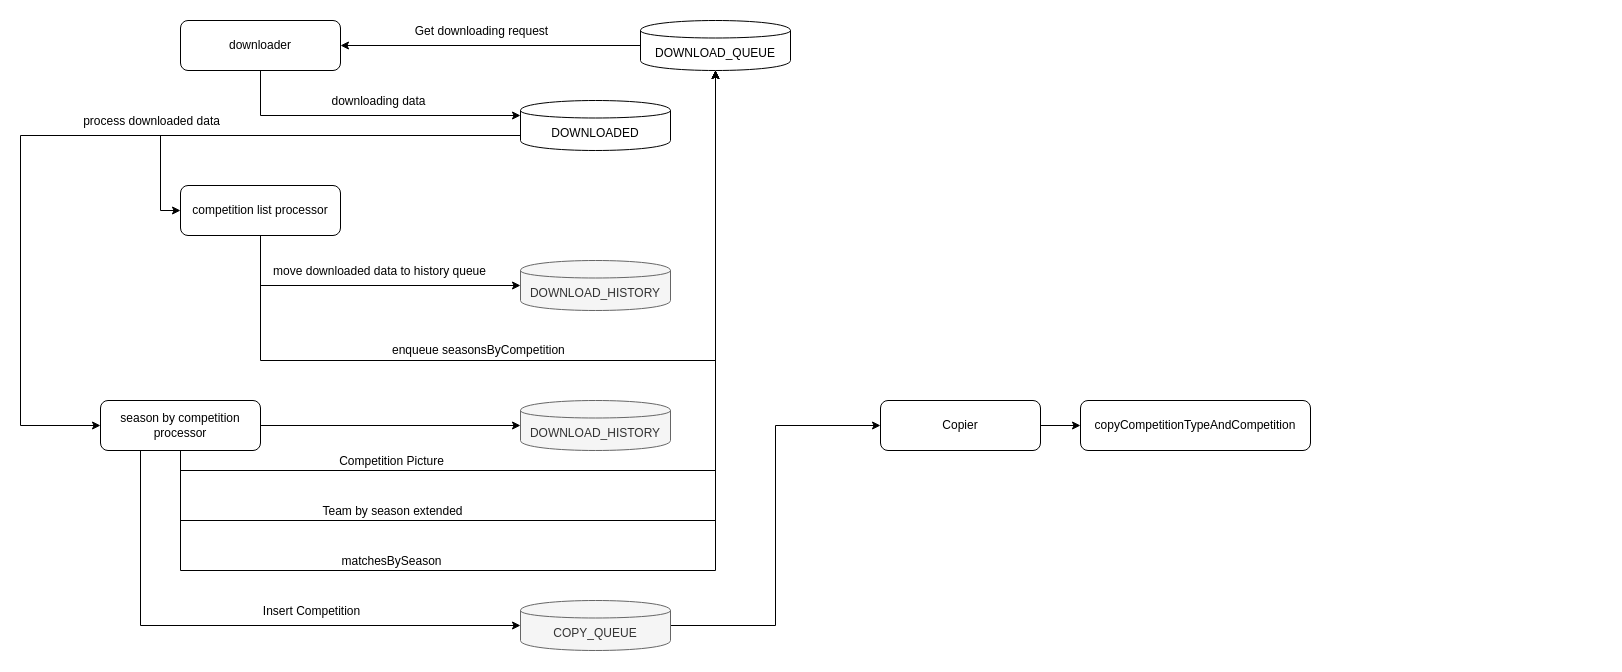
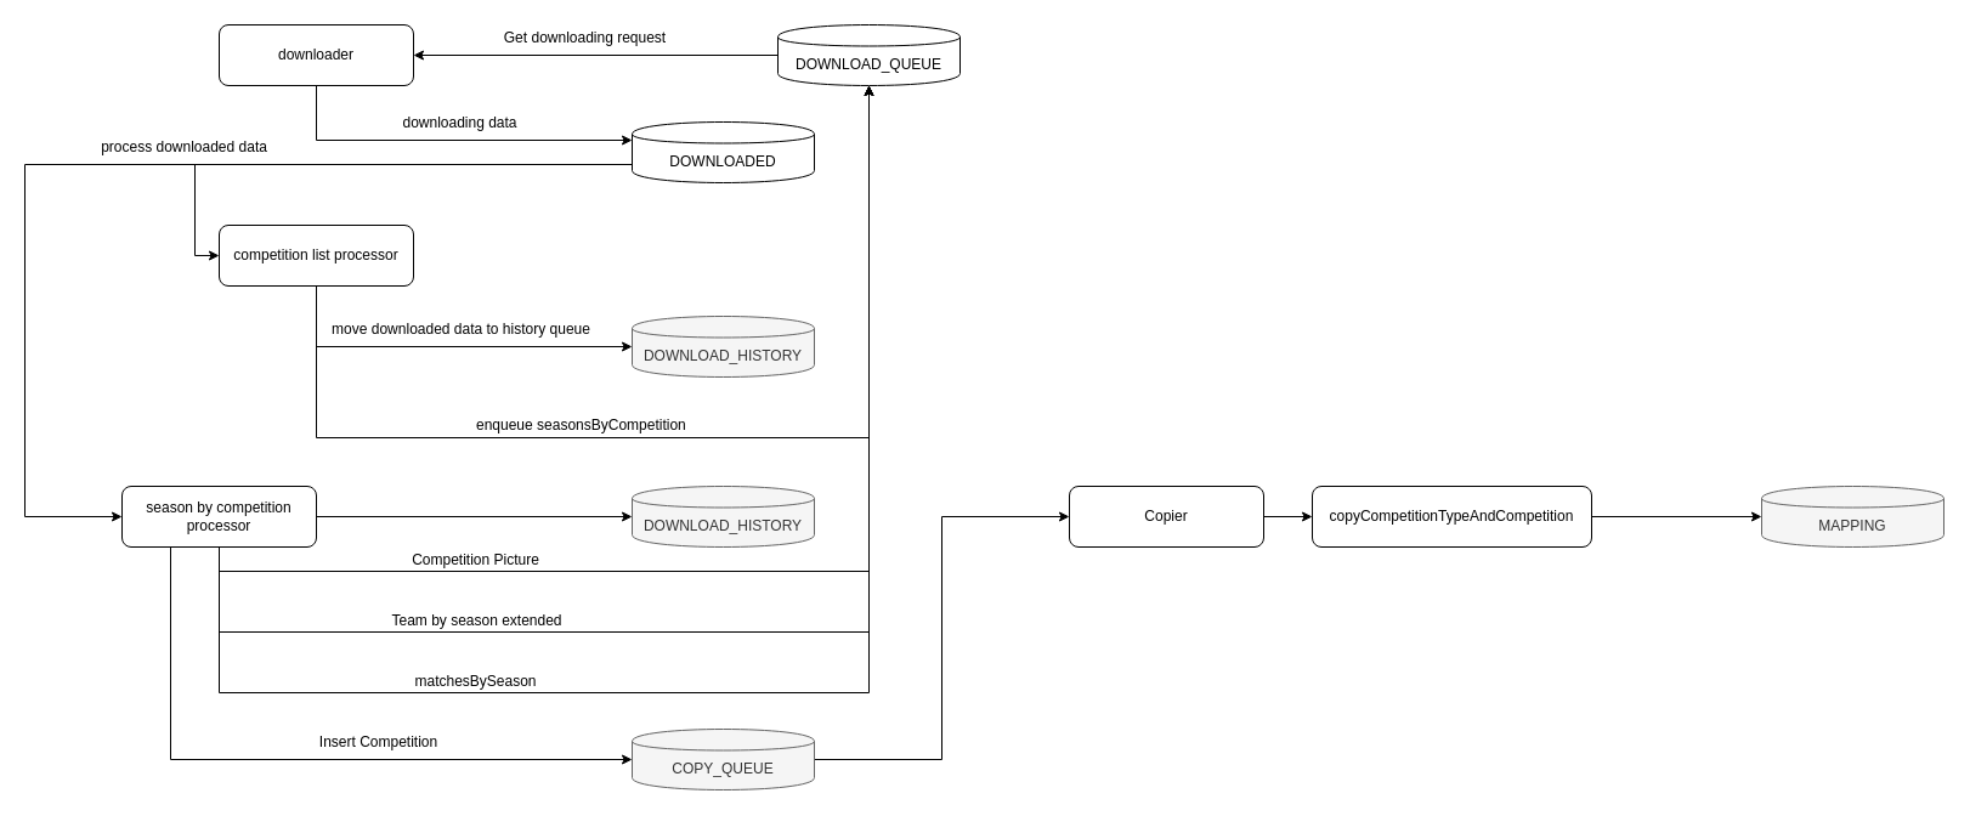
  <mxCell id="0" />
  <mxCell id="1" parent="0" />
  <mxCell id="2" style="edgeStyle=orthogonalEdgeStyle;rounded=0;orthogonalLoop=1;jettySize=auto;html=1;exitX=0.5;exitY=1;exitDx=0;exitDy=0;entryX=0;entryY=0.3;entryDx=0;entryDy=0;" parent="1" source="4" target="11" edge="1"><mxGeometry relative="1" as="geometry" /></mxCell>
  <mxCell id="3" value="downloading data" style="text;html=1;resizable=0;points=[];align=center;verticalAlign=middle;labelBackgroundColor=#ffffff;" parent="2" vertex="1" connectable="0"><mxGeometry x="0.09" y="4" relative="1" as="geometry"><mxPoint x="-4" y="-11" as="offset" /></mxGeometry></mxCell>
  <mxCell id="4" value="downloader" style="rounded=1;whiteSpace=wrap;html=1;" parent="1" vertex="1"><mxGeometry x="180" y="20" width="160" height="50" as="geometry" /></mxCell>
  <mxCell id="5" style="edgeStyle=orthogonalEdgeStyle;rounded=0;orthogonalLoop=1;jettySize=auto;html=1;exitX=0;exitY=0.5;exitDx=0;exitDy=0;entryX=1;entryY=0.5;entryDx=0;entryDy=0;" parent="1" source="7" target="4" edge="1"><mxGeometry relative="1" as="geometry" /></mxCell>
  <mxCell id="6" value="Get downloading request" style="text;html=1;resizable=0;points=[];align=center;verticalAlign=middle;labelBackgroundColor=#ffffff;" parent="5" vertex="1" connectable="0"><mxGeometry x="0.147" y="-3" relative="1" as="geometry"><mxPoint x="12" y="-12" as="offset" /></mxGeometry></mxCell>
  <mxCell id="7" value="DOWNLOAD_QUEUE" style="shape=cylinder;whiteSpace=wrap;html=1;boundedLbl=1;backgroundOutline=1;" parent="1" vertex="1"><mxGeometry x="640" y="20" width="150" height="50" as="geometry" /></mxCell>
  <mxCell id="8" style="edgeStyle=orthogonalEdgeStyle;rounded=0;orthogonalLoop=1;jettySize=auto;html=1;exitX=0;exitY=0.7;exitDx=0;exitDy=0;entryX=0;entryY=0.5;entryDx=0;entryDy=0;" parent="1" source="11" target="15" edge="1"><mxGeometry relative="1" as="geometry" /></mxCell>
  <mxCell id="9" value="process downloaded data" style="text;html=1;resizable=0;points=[];align=center;verticalAlign=middle;labelBackgroundColor=#ffffff;" parent="8" vertex="1" connectable="0"><mxGeometry x="0.243" relative="1" as="geometry"><mxPoint x="-87" y="-15" as="offset" /></mxGeometry></mxCell>
  <mxCell id="10" style="edgeStyle=orthogonalEdgeStyle;rounded=0;orthogonalLoop=1;jettySize=auto;html=1;entryX=0;entryY=0.5;entryDx=0;entryDy=0;" parent="1" source="11" target="27" edge="1"><mxGeometry relative="1" as="geometry"><Array as="points"><mxPoint x="20" y="135" /><mxPoint x="20" y="425" /></Array></mxGeometry></mxCell>
  <mxCell id="11" value="DOWNLOADED" style="shape=cylinder;whiteSpace=wrap;html=1;boundedLbl=1;backgroundOutline=1;" parent="1" vertex="1"><mxGeometry x="520" y="100" width="150" height="50" as="geometry" /></mxCell>
  <mxCell id="12" style="edgeStyle=orthogonalEdgeStyle;rounded=0;orthogonalLoop=1;jettySize=auto;html=1;exitX=0.5;exitY=1;exitDx=0;exitDy=0;entryX=0;entryY=0.5;entryDx=0;entryDy=0;" parent="1" source="15" target="16" edge="1"><mxGeometry relative="1" as="geometry" /></mxCell>
  <mxCell id="13" value="move downloaded data to history queue" style="text;html=1;resizable=0;points=[];align=center;verticalAlign=middle;labelBackgroundColor=#ffffff;" parent="12" vertex="1" connectable="0"><mxGeometry x="0.012" y="-3" relative="1" as="geometry"><mxPoint x="11" y="-18" as="offset" /></mxGeometry></mxCell>
  <mxCell id="14" style="edgeStyle=orthogonalEdgeStyle;rounded=0;orthogonalLoop=1;jettySize=auto;html=1;exitX=0.5;exitY=1;exitDx=0;exitDy=0;" parent="1" source="15" target="7" edge="1"><mxGeometry relative="1" as="geometry"><Array as="points"><mxPoint x="260" y="360" /><mxPoint x="715" y="360" /></Array></mxGeometry></mxCell>
  <mxCell id="15" value="competition list processor" style="rounded=1;whiteSpace=wrap;html=1;" parent="1" vertex="1"><mxGeometry x="180" y="185" width="160" height="50" as="geometry" /></mxCell>
  <mxCell id="16" value="DOWNLOAD_HISTORY" style="shape=cylinder;whiteSpace=wrap;html=1;boundedLbl=1;backgroundOutline=1;fillColor=#f5f5f5;strokeColor=#666666;fontColor=#333333;" parent="1" vertex="1"><mxGeometry x="520" y="260" width="150" height="50" as="geometry" /></mxCell>
  <mxCell id="17" value="enqueue&amp;nbsp;seasonsByCompetition&amp;nbsp;" style="text;html=1;resizable=0;points=[];autosize=1;align=left;verticalAlign=top;spacingTop=-4;" parent="1" vertex="1"><mxGeometry x="390" y="340" width="190" height="20" as="geometry" /></mxCell>
  <mxCell id="18" style="edgeStyle=orthogonalEdgeStyle;rounded=0;orthogonalLoop=1;jettySize=auto;html=1;exitX=1;exitY=0.5;exitDx=0;exitDy=0;" parent="1" source="27" target="28" edge="1"><mxGeometry relative="1" as="geometry" /></mxCell>
  <mxCell id="19" style="edgeStyle=orthogonalEdgeStyle;rounded=0;orthogonalLoop=1;jettySize=auto;html=1;exitX=0.5;exitY=1;exitDx=0;exitDy=0;entryX=0.5;entryY=1;entryDx=0;entryDy=0;" edge="1" parent="1" source="27" target="7"><mxGeometry relative="1" as="geometry"><mxPoint x="710" y="70" as="targetPoint" /></mxGeometry></mxCell>
  <mxCell id="20" value="Competition Picture" style="text;html=1;resizable=0;points=[];align=center;verticalAlign=middle;labelBackgroundColor=#ffffff;" vertex="1" connectable="0" parent="19"><mxGeometry x="-0.545" y="-2" relative="1" as="geometry"><mxPoint x="13" y="-12" as="offset" /></mxGeometry></mxCell>
  <mxCell id="21" style="edgeStyle=orthogonalEdgeStyle;rounded=0;orthogonalLoop=1;jettySize=auto;html=1;exitX=0.5;exitY=1;exitDx=0;exitDy=0;entryX=0.5;entryY=1;entryDx=0;entryDy=0;" edge="1" parent="1" source="27" target="7"><mxGeometry relative="1" as="geometry"><Array as="points"><mxPoint x="180" y="520" /><mxPoint x="715" y="520" /></Array></mxGeometry></mxCell>
  <mxCell id="22" value="Team by season extended" style="text;html=1;resizable=0;points=[];align=center;verticalAlign=middle;labelBackgroundColor=#ffffff;" vertex="1" connectable="0" parent="21"><mxGeometry x="-0.58" relative="1" as="geometry"><mxPoint x="59" y="-10" as="offset" /></mxGeometry></mxCell>
  <mxCell id="23" style="edgeStyle=orthogonalEdgeStyle;rounded=0;orthogonalLoop=1;jettySize=auto;html=1;exitX=0.5;exitY=1;exitDx=0;exitDy=0;entryX=0.5;entryY=1;entryDx=0;entryDy=0;" edge="1" parent="1" source="27" target="7"><mxGeometry relative="1" as="geometry"><mxPoint x="800" y="120" as="targetPoint" /><Array as="points"><mxPoint x="180" y="570" /><mxPoint x="715" y="570" /></Array></mxGeometry></mxCell>
  <mxCell id="24" value="matchesBySeason" style="text;html=1;resizable=0;points=[];align=center;verticalAlign=middle;labelBackgroundColor=#ffffff;" vertex="1" connectable="0" parent="23"><mxGeometry x="-0.392" y="4" relative="1" as="geometry"><mxPoint x="-21" y="-6" as="offset" /></mxGeometry></mxCell>
  <mxCell id="25" style="edgeStyle=orthogonalEdgeStyle;rounded=0;orthogonalLoop=1;jettySize=auto;html=1;exitX=0.25;exitY=1;exitDx=0;exitDy=0;entryX=0;entryY=0.5;entryDx=0;entryDy=0;" edge="1" parent="1" source="27" target="30"><mxGeometry relative="1" as="geometry" /></mxCell>
  <mxCell id="26" value="Insert Competition" style="text;html=1;resizable=0;points=[];align=center;verticalAlign=middle;labelBackgroundColor=#ffffff;" vertex="1" connectable="0" parent="25"><mxGeometry x="0.24" y="1" relative="1" as="geometry"><mxPoint x="1" y="-14" as="offset" /></mxGeometry></mxCell>
  <mxCell id="27" value="season by competition processor" style="rounded=1;whiteSpace=wrap;html=1;" parent="1" vertex="1"><mxGeometry y="400" width="160" height="50" as="geometry" x="100" /></mxCell>
  <mxCell id="28" value="DOWNLOAD_HISTORY" style="shape=cylinder;whiteSpace=wrap;html=1;boundedLbl=1;backgroundOutline=1;fillColor=#f5f5f5;strokeColor=#666666;fontColor=#333333;" parent="1" vertex="1"><mxGeometry x="520" y="400" width="150" height="50" as="geometry" /></mxCell>
  <mxCell id="29" style="edgeStyle=orthogonalEdgeStyle;rounded=0;orthogonalLoop=1;jettySize=auto;html=1;exitX=1;exitY=0.5;exitDx=0;exitDy=0;entryX=0;entryY=0.5;entryDx=0;entryDy=0;" edge="1" parent="1" source="30" target="32"><mxGeometry relative="1" as="geometry" /></mxCell>
  <mxCell id="30" value="COPY_QUEUE" style="shape=cylinder;whiteSpace=wrap;html=1;boundedLbl=1;backgroundOutline=1;fillColor=#f5f5f5;strokeColor=#666666;fontColor=#333333;" vertex="1" parent="1"><mxGeometry x="520" y="600" width="150" height="50" as="geometry" /></mxCell>
+ <mxCell id="31" style="edgeStyle=orthogonalEdgeStyle;rounded=0;orthogonalLoop=1;jettySize=auto;html=1;exitX=1;exitY=0.5;exitDx=0;exitDy=0;entryX=0;entryY=0.5;entryDx=0;entryDy=0;" edge="1" parent="1" source="34" target="33"><mxGeometry relative="1" as="geometry" /></mxCell>
  <mxCell id="32" value="Copier" style="rounded=1;whiteSpace=wrap;html=1;" vertex="1" parent="1"><mxGeometry x="880" y="400" width="160" height="50" as="geometry" /></mxCell>
+ <mxCell id="33" value="MAPPING" style="shape=cylinder;whiteSpace=wrap;html=1;boundedLbl=1;backgroundOutline=1;fillColor=#f5f5f5;strokeColor=#666666;fontColor=#333333;" vertex="1" parent="1"><mxGeometry x="1450" y="400" width="150" height="50" as="geometry" /></mxCell>
  <mxCell id="34" value="copyCompetitionTypeAndCompetition" style="rounded=1;whiteSpace=wrap;html=1;" vertex="1" parent="1"><mxGeometry x="1080" y="400" width="230" height="50" as="geometry" /></mxCell>
  <mxCell id="35" style="edgeStyle=orthogonalEdgeStyle;rounded=0;orthogonalLoop=1;jettySize=auto;html=1;exitX=1;exitY=0.5;exitDx=0;exitDy=0;entryX=0;entryY=0.5;entryDx=0;entryDy=0;" edge="1" parent="1" source="32" target="34"><mxGeometry relative="1" as="geometry"><mxPoint x="1040" y="425" as="sourcePoint" /><mxPoint x="1252" y="425" as="targetPoint" /></mxGeometry></mxCell>
